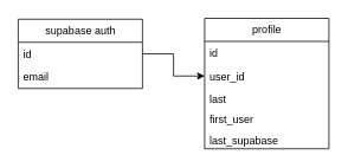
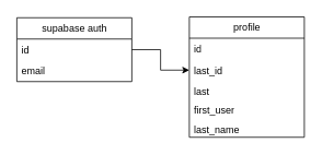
  <mxCell id="0" />
  <mxCell id="1" parent="0" />
  <mxCell id="2" value="supabase auth" style="swimlane;fontStyle=0;childLayout=stackLayout;horizontal=1;startSize=26;fillColor=none;horizontalStack=0;resizeParent=1;resizeParentMax=0;resizeLast=0;collapsible=1;marginBottom=0;html=1;" vertex="1" parent="1"><mxGeometry x="20" y="21" width="140" height="78" as="geometry" /></mxCell>
  <mxCell id="3" value="id" style="text;strokeColor=none;fillColor=none;align=left;verticalAlign=top;spacingLeft=4;spacingRight=4;overflow=hidden;rotatable=0;points=[[0,0.5],[1,0.5]];portConstraint=eastwest;whiteSpace=wrap;html=1;" vertex="1" parent="2"><mxGeometry y="26" width="140" height="26" as="geometry" /></mxCell>
  <mxCell id="4" value="email&lt;div&gt;&lt;br&gt;&lt;/div&gt;" style="text;strokeColor=none;fillColor=none;align=left;verticalAlign=top;spacingLeft=4;spacingRight=4;overflow=hidden;rotatable=0;points=[[0,0.5],[1,0.5]];portConstraint=eastwest;whiteSpace=wrap;html=1;" vertex="1" parent="2"><mxGeometry y="52" width="140" height="26" as="geometry" /></mxCell>
  <mxCell id="5" value="profile" style="swimlane;fontStyle=0;childLayout=stackLayout;horizontal=1;startSize=26;fillColor=none;horizontalStack=0;resizeParent=1;resizeParentMax=0;resizeLast=0;collapsible=1;marginBottom=0;html=1;" vertex="1" parent="1"><mxGeometry x="230" y="20" width="140" height="147" as="geometry" /></mxCell>
  <mxCell id="6" value="id" style="text;strokeColor=none;fillColor=none;align=left;verticalAlign=top;spacingLeft=4;spacingRight=4;overflow=hidden;rotatable=0;points=[[0,0.5],[1,0.5]];portConstraint=eastwest;whiteSpace=wrap;html=1;" vertex="1" parent="5"><mxGeometry y="26" width="140" height="26" as="geometry" /></mxCell>
- <mxCell id="7" value="user_id" style="text;strokeColor=none;fillColor=none;align=left;verticalAlign=top;spacingLeft=4;spacingRight=4;overflow=hidden;rotatable=0;points=[[0,0.5],[1,0.5]];portConstraint=eastwest;whiteSpace=wrap;html=1;" vertex="1" parent="5"><mxGeometry y="52" width="140" height="26" as="geometry" /></mxCell>
+ <mxCell id="7" value="last_id" style="text;strokeColor=none;fillColor=none;align=left;verticalAlign=top;spacingLeft=4;spacingRight=4;overflow=hidden;rotatable=0;points=[[0,0.5],[1,0.5]];portConstraint=eastwest;whiteSpace=wrap;html=1;" vertex="1" parent="5"><mxGeometry y="52" width="140" height="26" as="geometry" /></mxCell>
  <mxCell id="8" value="last&lt;div&gt;&lt;br&gt;&lt;/div&gt;" style="text;strokeColor=none;fillColor=none;align=left;verticalAlign=top;spacingLeft=4;spacingRight=4;overflow=hidden;rotatable=0;points=[[0,0.5],[1,0.5]];portConstraint=eastwest;whiteSpace=wrap;html=1;" vertex="1" parent="5"><mxGeometry y="78" width="140" height="23" as="geometry" /></mxCell>
  <mxCell id="9" value="first_user" style="text;strokeColor=none;fillColor=none;align=left;verticalAlign=top;spacingLeft=4;spacingRight=4;overflow=hidden;rotatable=0;points=[[0,0.5],[1,0.5]];portConstraint=eastwest;whiteSpace=wrap;html=1;" vertex="1" parent="5"><mxGeometry y="101" width="140" height="23" as="geometry" /></mxCell>
- <mxCell id="10" value="last_supabase" style="text;strokeColor=none;fillColor=none;align=left;verticalAlign=top;spacingLeft=4;spacingRight=4;overflow=hidden;rotatable=0;points=[[0,0.5],[1,0.5]];portConstraint=eastwest;whiteSpace=wrap;html=1;" vertex="1" parent="5"><mxGeometry y="124" width="140" height="23" as="geometry" /></mxCell>
+ <mxCell id="10" value="last_name" style="text;strokeColor=none;fillColor=none;align=left;verticalAlign=top;spacingLeft=4;spacingRight=4;overflow=hidden;rotatable=0;points=[[0,0.5],[1,0.5]];portConstraint=eastwest;whiteSpace=wrap;html=1;" vertex="1" parent="5"><mxGeometry y="124" width="140" height="23" as="geometry" /></mxCell>
  <mxCell id="11" style="edgeStyle=orthogonalEdgeStyle;rounded=0;orthogonalLoop=1;jettySize=auto;html=1;entryX=0;entryY=0.5;entryDx=0;entryDy=0;" edge="1" parent="1" source="3" target="7"><mxGeometry relative="1" as="geometry" /></mxCell>
